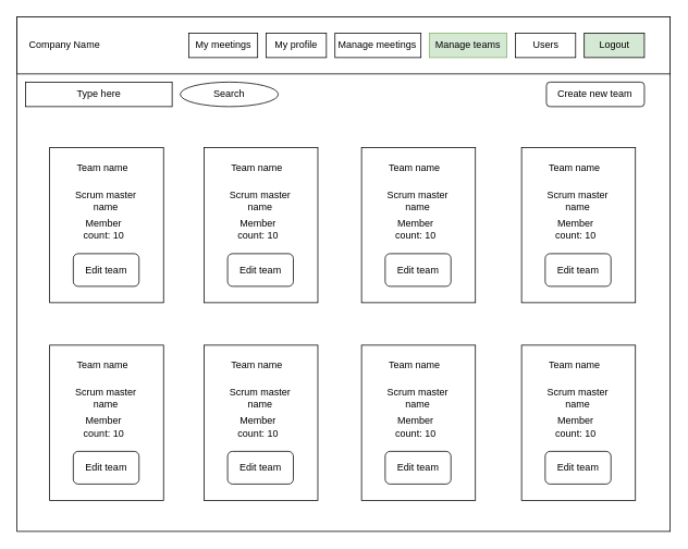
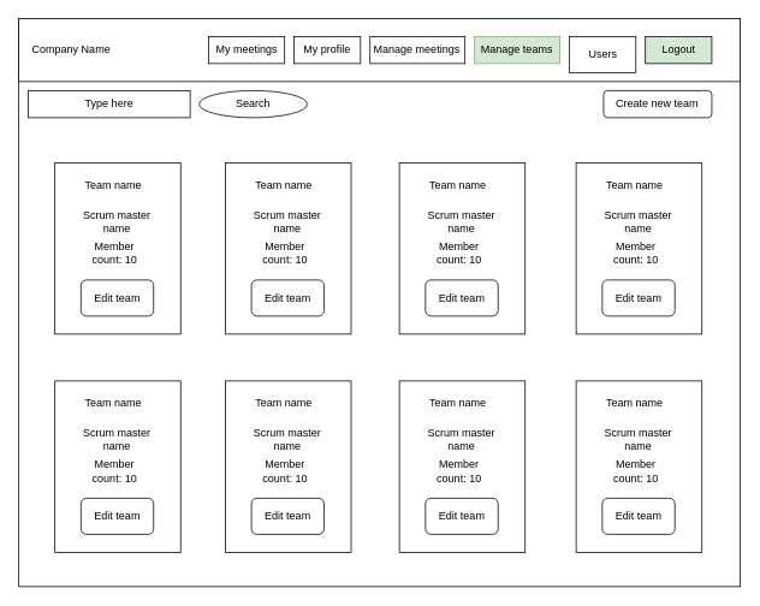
  <mxCell id="0" />
  <mxCell id="1" parent="0" />
  <mxCell id="2" value="" style="rounded=0;whiteSpace=wrap;html=1;" vertex="1" parent="1"><mxGeometry width="800" height="630" as="geometry" x="20" y="20" /></mxCell>
  <mxCell id="3" value="" style="rounded=0;whiteSpace=wrap;html=1;" vertex="1" parent="1"><mxGeometry width="800" height="70" as="geometry" x="20" y="20" /></mxCell>
  <mxCell id="4" value="Company Name" style="text;html=1;strokeColor=none;fillColor=none;align=center;verticalAlign=middle;whiteSpace=wrap;rounded=0;" vertex="1" parent="1"><mxGeometry x="30.526" y="40" width="94.737" height="30" as="geometry" /></mxCell>
  <mxCell id="5" value="Logout" style="rounded=0;whiteSpace=wrap;html=1;fillColor=#d5e8d4;" vertex="1" parent="1"><mxGeometry x="714.737" y="40" width="73.684" height="30" as="geometry" /></mxCell>
- <mxCell id="6" value="Users" style="rounded=0;whiteSpace=wrap;html=1;" vertex="1" parent="1"><mxGeometry x="630.526" y="40" width="73.684" height="30" as="geometry" /></mxCell>
+ <mxCell id="6" value="Users" style="rounded=0;whiteSpace=wrap;html=1;" vertex="1" parent="1"><mxGeometry x="630.526" y="40" width="73.684" height="40" as="geometry" /></mxCell>
  <mxCell id="7" value="Manage teams" style="rounded=0;whiteSpace=wrap;html=1;fillColor=#d5e8d4;strokeColor=#82b366;" vertex="1" parent="1"><mxGeometry x="525.263" y="40" width="94.737" height="30" as="geometry" /></mxCell>
  <mxCell id="8" value="Manage meetings" style="rounded=0;whiteSpace=wrap;html=1;" vertex="1" parent="1"><mxGeometry x="409.474" y="40" width="105.263" height="30" as="geometry" /></mxCell>
  <mxCell id="9" value="My profile" style="rounded=0;whiteSpace=wrap;html=1;" vertex="1" parent="1"><mxGeometry x="325.263" y="40" width="73.684" height="30" as="geometry" /></mxCell>
  <mxCell id="10" value="My meetings" style="rounded=0;whiteSpace=wrap;html=1;" vertex="1" parent="1"><mxGeometry x="230.526" y="40" width="84.211" height="30" as="geometry" /></mxCell>
  <mxCell id="11" value="Create new team" style="rounded=1;whiteSpace=wrap;html=1;" vertex="1" parent="1"><mxGeometry x="668.42" y="100" width="120" height="30" as="geometry" /></mxCell>
  <mxCell id="12" value="Type here" style="rounded=0;whiteSpace=wrap;html=1;" vertex="1" parent="1"><mxGeometry x="30.53" y="100" width="179.47" height="30" as="geometry" /></mxCell>
  <mxCell id="13" value="Search" style="ellipse;whiteSpace=wrap;html=1;" vertex="1" parent="1"><mxGeometry x="220" y="100" width="120" height="30" as="geometry" /></mxCell>
  <mxCell id="14" value="" style="group" vertex="1" connectable="0" parent="1"><mxGeometry x="60" y="180" width="139.47" height="190" as="geometry" /></mxCell>
  <mxCell id="15" value="" style="rounded=0;whiteSpace=wrap;html=1;" vertex="1" parent="14"><mxGeometry width="139.47" height="190" as="geometry" /></mxCell>
  <mxCell id="16" value="Team name" style="text;html=1;strokeColor=none;fillColor=none;align=center;verticalAlign=middle;whiteSpace=wrap;rounded=0;" vertex="1" parent="14"><mxGeometry x="9.47" y="10" width="112.11" height="30" as="geometry" /></mxCell>
  <mxCell id="17" value="Scrum master name" style="text;html=1;strokeColor=none;fillColor=none;align=center;verticalAlign=middle;whiteSpace=wrap;rounded=0;" vertex="1" parent="14"><mxGeometry x="14.21" y="50" width="110" height="30" as="geometry" /></mxCell>
  <mxCell id="18" value="Member count: 10" style="text;html=1;strokeColor=none;fillColor=none;align=center;verticalAlign=middle;whiteSpace=wrap;rounded=0;" vertex="1" parent="14"><mxGeometry x="34.21" y="85" width="64.74" height="30" as="geometry" /></mxCell>
  <mxCell id="19" value="Edit team" style="rounded=1;whiteSpace=wrap;html=1;" vertex="1" parent="14"><mxGeometry x="28.95" y="130" width="80.52" height="40" as="geometry" /></mxCell>
  <mxCell id="20" value="" style="group" vertex="1" connectable="0" parent="1"><mxGeometry x="249" y="180" width="139.47" height="190" as="geometry" /></mxCell>
  <mxCell id="21" value="" style="rounded=0;whiteSpace=wrap;html=1;" vertex="1" parent="20"><mxGeometry width="139.47" height="190" as="geometry" /></mxCell>
  <mxCell id="22" value="Team name" style="text;html=1;strokeColor=none;fillColor=none;align=center;verticalAlign=middle;whiteSpace=wrap;rounded=0;" vertex="1" parent="20"><mxGeometry x="9.47" y="10" width="112.11" height="30" as="geometry" /></mxCell>
  <mxCell id="23" value="Scrum master name" style="text;html=1;strokeColor=none;fillColor=none;align=center;verticalAlign=middle;whiteSpace=wrap;rounded=0;" vertex="1" parent="20"><mxGeometry x="14.21" y="50" width="110" height="30" as="geometry" /></mxCell>
  <mxCell id="24" value="Member count: 10" style="text;html=1;strokeColor=none;fillColor=none;align=center;verticalAlign=middle;whiteSpace=wrap;rounded=0;" vertex="1" parent="20"><mxGeometry x="34.21" y="85" width="64.74" height="30" as="geometry" /></mxCell>
  <mxCell id="25" value="Edit team" style="rounded=1;whiteSpace=wrap;html=1;" vertex="1" parent="20"><mxGeometry x="28.95" y="130" width="80.52" height="40" as="geometry" /></mxCell>
  <mxCell id="26" value="" style="group" vertex="1" connectable="0" parent="1"><mxGeometry x="442" y="180" width="139.47" height="190" as="geometry" /></mxCell>
  <mxCell id="27" value="" style="rounded=0;whiteSpace=wrap;html=1;" vertex="1" parent="26"><mxGeometry width="139.47" height="190" as="geometry" /></mxCell>
  <mxCell id="28" value="Team name" style="text;html=1;strokeColor=none;fillColor=none;align=center;verticalAlign=middle;whiteSpace=wrap;rounded=0;" vertex="1" parent="26"><mxGeometry x="9.47" y="10" width="112.11" height="30" as="geometry" /></mxCell>
  <mxCell id="29" value="Scrum master name" style="text;html=1;strokeColor=none;fillColor=none;align=center;verticalAlign=middle;whiteSpace=wrap;rounded=0;" vertex="1" parent="26"><mxGeometry x="14.21" y="50" width="110" height="30" as="geometry" /></mxCell>
  <mxCell id="30" value="Member count: 10" style="text;html=1;strokeColor=none;fillColor=none;align=center;verticalAlign=middle;whiteSpace=wrap;rounded=0;" vertex="1" parent="26"><mxGeometry x="34.21" y="85" width="64.74" height="30" as="geometry" /></mxCell>
  <mxCell id="31" value="Edit team" style="rounded=1;whiteSpace=wrap;html=1;" vertex="1" parent="26"><mxGeometry x="28.95" y="130" width="80.52" height="40" as="geometry" /></mxCell>
  <mxCell id="32" value="" style="group" vertex="1" connectable="0" parent="1"><mxGeometry x="638" y="180" width="139.47" height="190" as="geometry" /></mxCell>
  <mxCell id="33" value="" style="rounded=0;whiteSpace=wrap;html=1;" vertex="1" parent="32"><mxGeometry width="139.47" height="190" as="geometry" /></mxCell>
  <mxCell id="34" value="Team name" style="text;html=1;strokeColor=none;fillColor=none;align=center;verticalAlign=middle;whiteSpace=wrap;rounded=0;" vertex="1" parent="32"><mxGeometry x="9.47" y="10" width="112.11" height="30" as="geometry" /></mxCell>
  <mxCell id="35" value="Scrum master name" style="text;html=1;strokeColor=none;fillColor=none;align=center;verticalAlign=middle;whiteSpace=wrap;rounded=0;" vertex="1" parent="32"><mxGeometry x="14.21" y="50" width="110" height="30" as="geometry" /></mxCell>
  <mxCell id="36" value="Member count: 10" style="text;html=1;strokeColor=none;fillColor=none;align=center;verticalAlign=middle;whiteSpace=wrap;rounded=0;" vertex="1" parent="32"><mxGeometry x="34.21" y="85" width="64.74" height="30" as="geometry" /></mxCell>
  <mxCell id="37" value="Edit team" style="rounded=1;whiteSpace=wrap;html=1;" vertex="1" parent="32"><mxGeometry x="28.95" y="130" width="80.52" height="40" as="geometry" /></mxCell>
  <mxCell id="38" value="" style="group" vertex="1" connectable="0" parent="1"><mxGeometry x="60" y="422" width="139.47" height="190" as="geometry" /></mxCell>
  <mxCell id="39" value="" style="rounded=0;whiteSpace=wrap;html=1;" vertex="1" parent="38"><mxGeometry width="139.47" height="190" as="geometry" /></mxCell>
  <mxCell id="40" value="Team name" style="text;html=1;strokeColor=none;fillColor=none;align=center;verticalAlign=middle;whiteSpace=wrap;rounded=0;" vertex="1" parent="38"><mxGeometry x="9.47" y="10" width="112.11" height="30" as="geometry" /></mxCell>
  <mxCell id="41" value="Scrum master name" style="text;html=1;strokeColor=none;fillColor=none;align=center;verticalAlign=middle;whiteSpace=wrap;rounded=0;" vertex="1" parent="38"><mxGeometry x="14.21" y="50" width="110" height="30" as="geometry" /></mxCell>
  <mxCell id="42" value="Member count: 10" style="text;html=1;strokeColor=none;fillColor=none;align=center;verticalAlign=middle;whiteSpace=wrap;rounded=0;" vertex="1" parent="38"><mxGeometry x="34.21" y="85" width="64.74" height="30" as="geometry" /></mxCell>
  <mxCell id="43" value="Edit team" style="rounded=1;whiteSpace=wrap;html=1;" vertex="1" parent="38"><mxGeometry x="28.95" y="130" width="80.52" height="40" as="geometry" /></mxCell>
  <mxCell id="44" value="" style="group" vertex="1" connectable="0" parent="1"><mxGeometry x="249" y="422" width="139.47" height="190" as="geometry" /></mxCell>
  <mxCell id="45" value="" style="rounded=0;whiteSpace=wrap;html=1;" vertex="1" parent="44"><mxGeometry width="139.47" height="190" as="geometry" /></mxCell>
  <mxCell id="46" value="Team name" style="text;html=1;strokeColor=none;fillColor=none;align=center;verticalAlign=middle;whiteSpace=wrap;rounded=0;" vertex="1" parent="44"><mxGeometry x="9.47" y="10" width="112.11" height="30" as="geometry" /></mxCell>
  <mxCell id="47" value="Scrum master name" style="text;html=1;strokeColor=none;fillColor=none;align=center;verticalAlign=middle;whiteSpace=wrap;rounded=0;" vertex="1" parent="44"><mxGeometry x="14.21" y="50" width="110" height="30" as="geometry" /></mxCell>
  <mxCell id="48" value="Member count: 10" style="text;html=1;strokeColor=none;fillColor=none;align=center;verticalAlign=middle;whiteSpace=wrap;rounded=0;" vertex="1" parent="44"><mxGeometry x="34.21" y="85" width="64.74" height="30" as="geometry" /></mxCell>
  <mxCell id="49" value="Edit team" style="rounded=1;whiteSpace=wrap;html=1;" vertex="1" parent="44"><mxGeometry x="28.95" y="130" width="80.52" height="40" as="geometry" /></mxCell>
  <mxCell id="50" value="" style="group" vertex="1" connectable="0" parent="1"><mxGeometry x="442" y="422" width="139.47" height="190" as="geometry" /></mxCell>
  <mxCell id="51" value="" style="rounded=0;whiteSpace=wrap;html=1;" vertex="1" parent="50"><mxGeometry width="139.47" height="190" as="geometry" /></mxCell>
  <mxCell id="52" value="Team name" style="text;html=1;strokeColor=none;fillColor=none;align=center;verticalAlign=middle;whiteSpace=wrap;rounded=0;" vertex="1" parent="50"><mxGeometry x="9.47" y="10" width="112.11" height="30" as="geometry" /></mxCell>
  <mxCell id="53" value="Scrum master name" style="text;html=1;strokeColor=none;fillColor=none;align=center;verticalAlign=middle;whiteSpace=wrap;rounded=0;" vertex="1" parent="50"><mxGeometry x="14.21" y="50" width="110" height="30" as="geometry" /></mxCell>
  <mxCell id="54" value="Member count: 10" style="text;html=1;strokeColor=none;fillColor=none;align=center;verticalAlign=middle;whiteSpace=wrap;rounded=0;" vertex="1" parent="50"><mxGeometry x="34.21" y="85" width="64.74" height="30" as="geometry" /></mxCell>
  <mxCell id="55" value="Edit team" style="rounded=1;whiteSpace=wrap;html=1;" vertex="1" parent="50"><mxGeometry x="28.95" y="130" width="80.52" height="40" as="geometry" /></mxCell>
  <mxCell id="56" value="" style="group" vertex="1" connectable="0" parent="1"><mxGeometry x="638" y="422" width="139.47" height="190" as="geometry" /></mxCell>
  <mxCell id="57" value="" style="rounded=0;whiteSpace=wrap;html=1;" vertex="1" parent="56"><mxGeometry width="139.47" height="190" as="geometry" /></mxCell>
  <mxCell id="58" value="Team name" style="text;html=1;strokeColor=none;fillColor=none;align=center;verticalAlign=middle;whiteSpace=wrap;rounded=0;" vertex="1" parent="56"><mxGeometry x="9.47" y="10" width="112.11" height="30" as="geometry" /></mxCell>
  <mxCell id="59" value="Scrum master name" style="text;html=1;strokeColor=none;fillColor=none;align=center;verticalAlign=middle;whiteSpace=wrap;rounded=0;" vertex="1" parent="56"><mxGeometry x="14.21" y="50" width="110" height="30" as="geometry" /></mxCell>
  <mxCell id="60" value="Member count: 10" style="text;html=1;strokeColor=none;fillColor=none;align=center;verticalAlign=middle;whiteSpace=wrap;rounded=0;" vertex="1" parent="56"><mxGeometry x="34.21" y="85" width="64.74" height="30" as="geometry" /></mxCell>
  <mxCell id="61" value="Edit team" style="rounded=1;whiteSpace=wrap;html=1;" vertex="1" parent="56"><mxGeometry x="28.95" y="130" width="80.52" height="40" as="geometry" /></mxCell>
